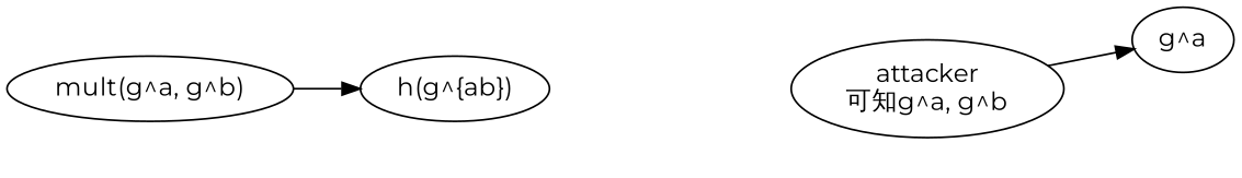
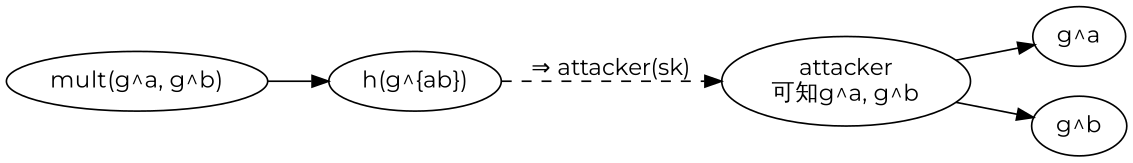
  digraph {
    fontname=Montserrat
    rankdir=LR
    node [fontname=Montserrat shape=ellipse]
    edge [fontname=Montserrat]
    n1 [label="g^a"]
    n2 [label="mult(g^a, g^b)"]
    n3 [label="h(g^{ab})"]
+   n4 [label="g^b"]
    n5 [label="attacker\n可知g^a, g^b"]
    n2 -> n3
+   n3 -> n5 [label="⇒ attacker(sk)" style=dashed]
    n5 -> n1
+   n5 -> n4
  }
